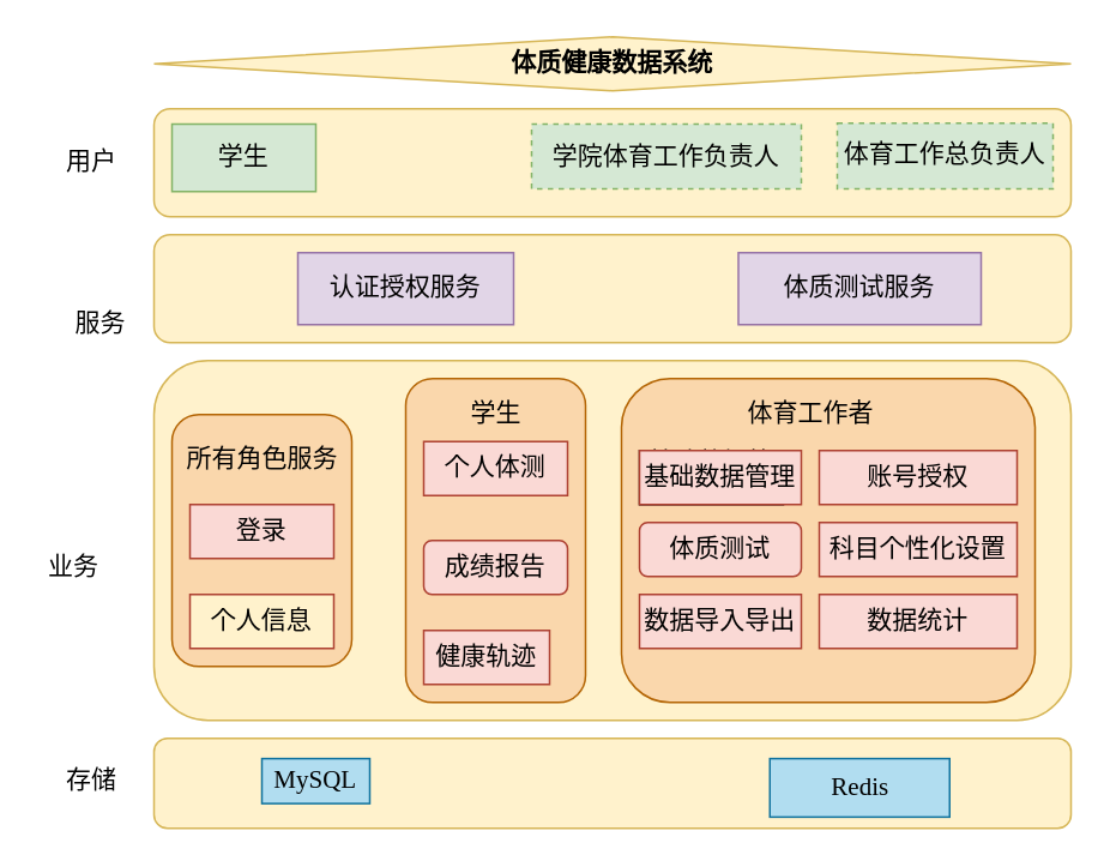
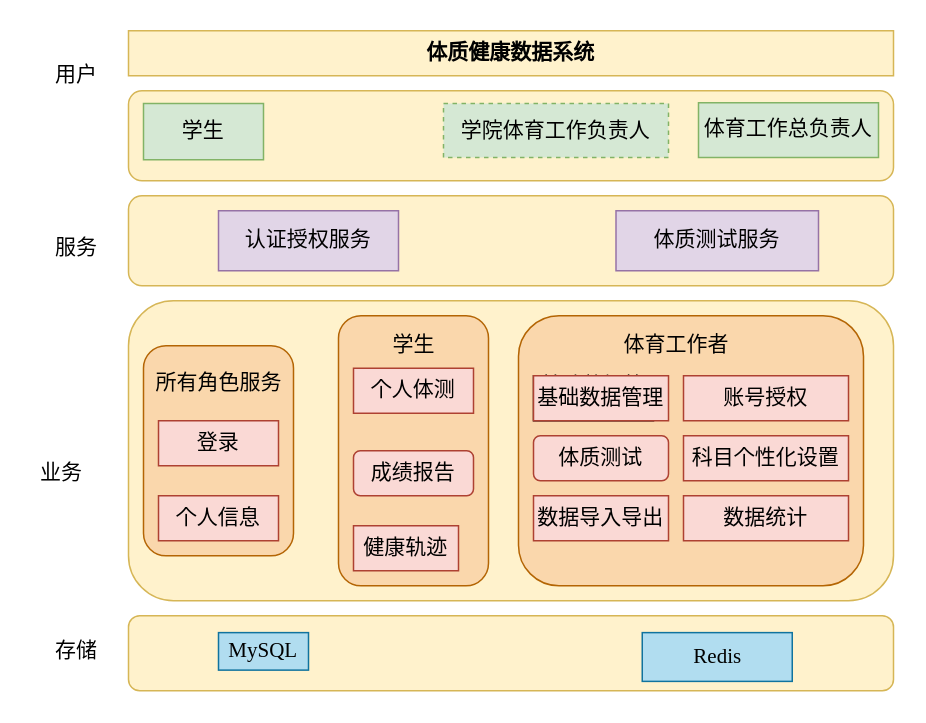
  <mxCell id="0" />
  <mxCell id="1" parent="0" />
  <mxCell id="2" value="" style="rounded=1;whiteSpace=wrap;html=1;fillColor=#fff2cc;strokeColor=#d6b656;fontSize=14;fontStyle=0;fontFamily=宋体;" parent="1" vertex="1"><mxGeometry x="85" y="60" width="510" height="60" as="geometry" /></mxCell>
- <mxCell id="3" value="用户" style="text;html=1;align=center;verticalAlign=middle;resizable=0;points=[];autosize=1;strokeColor=none;fillColor=none;fontSize=14;fontStyle=0;fontFamily=宋体;" parent="1" vertex="1"><mxGeometry x="30" y="79.5" width="40" height="20" as="geometry" /></mxCell>
+ <mxCell id="3" value="用户" style="text;html=1;align=center;verticalAlign=middle;resizable=0;points=[];autosize=1;strokeColor=none;fillColor=none;fontSize=14;fontStyle=0;fontFamily=宋体;" parent="1" vertex="1"><mxGeometry x="30" y="39.5" width="40" height="20" as="geometry" /></mxCell>
  <mxCell id="4" value="学生" style="rounded=0;whiteSpace=wrap;html=1;fillColor=#d5e8d4;strokeColor=#82b366;fontSize=14;fontStyle=0;fontFamily=宋体;" parent="1" vertex="1"><mxGeometry x="95" y="68.5" width="80" height="37.5" as="geometry" /></mxCell>
  <mxCell id="5" value="学院体育工作负责人" style="rounded=0;whiteSpace=wrap;html=1;dashed=1;fillColor=#d5e8d4;strokeColor=#82b366;fontSize=14;fontStyle=0;fontFamily=宋体;" parent="1" vertex="1"><mxGeometry x="295" y="68.5" width="150" height="36" as="geometry" /></mxCell>
- <mxCell id="6" value="体育工作总负责人" style="rounded=0;whiteSpace=wrap;html=1;fillColor=#d5e8d4;strokeColor=#82b366;fontSize=14;fontStyle=0;fontFamily=宋体;dashed=1;" parent="1" vertex="1"><mxGeometry x="465" y="68" width="120" height="36.5" as="geometry" /></mxCell>
+ <mxCell id="6" value="体育工作总负责人" style="rounded=0;whiteSpace=wrap;html=1;fillColor=#d5e8d4;strokeColor=#82b366;fontSize=14;fontStyle=0;fontFamily=宋体;" parent="1" vertex="1"><mxGeometry x="465" y="68" width="120" height="36.5" as="geometry" /></mxCell>
  <mxCell id="7" value="" style="rounded=1;whiteSpace=wrap;html=1;fillColor=#fff2cc;strokeColor=#d6b656;fontSize=14;fontStyle=0;fontFamily=宋体;" parent="1" vertex="1"><mxGeometry x="85" y="130" width="510" height="60" as="geometry" /></mxCell>
- <mxCell id="8" value="认证授权服务" style="rounded=0;whiteSpace=wrap;html=1;fillColor=#e1d5e7;strokeColor=#9673a6;fontSize=14;fontStyle=0;fontFamily=宋体;" parent="1" vertex="1"><mxGeometry x="165" y="140" width="120" height="40" as="geometry" /></mxCell>
+ <mxCell id="8" value="认证授权服务" style="rounded=0;whiteSpace=wrap;html=1;fillColor=#e1d5e7;strokeColor=#9673a6;fontSize=14;fontStyle=0;fontFamily=宋体;" parent="1" vertex="1"><mxGeometry x="145" y="140" width="120" height="40" as="geometry" /></mxCell>
  <mxCell id="9" value="体质测试服务" style="rounded=0;whiteSpace=wrap;html=1;fillColor=#e1d5e7;strokeColor=#9673a6;fontSize=14;fontStyle=0;fontFamily=宋体;" parent="1" vertex="1"><mxGeometry x="410" y="140" width="135" height="40" as="geometry" /></mxCell>
- <mxCell id="10" value="服务" style="text;html=1;align=center;verticalAlign=middle;resizable=0;points=[];autosize=1;strokeColor=none;fillColor=none;fontSize=14;fontStyle=0;fontFamily=宋体;" parent="1" vertex="1"><mxGeometry x="35" y="170" width="40" height="20" as="geometry" /></mxCell>
+ <mxCell id="10" value="服务" style="text;html=1;align=center;verticalAlign=middle;resizable=0;points=[];autosize=1;strokeColor=none;fillColor=none;fontSize=14;fontStyle=0;fontFamily=宋体;" parent="1" vertex="1"><mxGeometry x="30" y="155" width="40" height="20" as="geometry" /></mxCell>
  <mxCell id="11" value="" style="rounded=1;whiteSpace=wrap;html=1;fillColor=#fff2cc;strokeColor=#d6b656;fontSize=14;fontStyle=0;fontFamily=宋体;" parent="1" vertex="1"><mxGeometry x="85" y="200" width="510" height="200" as="geometry" /></mxCell>
  <mxCell id="12" value="业务" style="text;html=1;align=center;verticalAlign=middle;resizable=0;points=[];autosize=1;strokeColor=none;fillColor=none;fontSize=14;fontStyle=0;fontFamily=宋体;" parent="1" vertex="1"><mxGeometry x="20" y="305" width="40" height="20" as="geometry" /></mxCell>
  <mxCell id="13" value="" style="rounded=1;whiteSpace=wrap;html=1;fillColor=#fad7ac;strokeColor=#b46504;fontSize=14;fontStyle=0;fontFamily=宋体;" parent="1" vertex="1"><mxGeometry x="95" y="230" width="100" height="140" as="geometry" /></mxCell>
  <mxCell id="14" value="所有角色服务" style="text;html=1;align=center;verticalAlign=middle;resizable=0;points=[];autosize=1;strokeColor=none;fillColor=none;fontSize=14;fontStyle=0;fontFamily=宋体;" parent="1" vertex="1"><mxGeometry x="95" y="245" width="100" height="20" as="geometry" /></mxCell>
  <mxCell id="15" value="登录" style="rounded=0;whiteSpace=wrap;html=1;fillColor=#fad9d5;strokeColor=#ae4132;fontSize=14;fontStyle=0;fontFamily=宋体;" parent="1" vertex="1"><mxGeometry x="105" y="280" width="80" height="30" as="geometry" /></mxCell>
- <mxCell id="16" value="个人信息" style="rounded=0;whiteSpace=wrap;html=1;fillColor=#fff2cc;strokeColor=#ae4132;fontSize=14;fontStyle=0;fontFamily=宋体;" parent="1" vertex="1"><mxGeometry x="105" y="330" width="80" height="30" as="geometry" /></mxCell>
+ <mxCell id="16" value="个人信息" style="rounded=0;whiteSpace=wrap;html=1;fillColor=#fad9d5;strokeColor=#ae4132;fontSize=14;fontStyle=0;fontFamily=宋体;" parent="1" vertex="1"><mxGeometry x="105" y="330" width="80" height="30" as="geometry" /></mxCell>
  <mxCell id="17" value="" style="rounded=1;whiteSpace=wrap;html=1;fillColor=#fad7ac;strokeColor=#b46504;fontSize=14;fontStyle=0;fontFamily=宋体;" parent="1" vertex="1"><mxGeometry x="225" y="210" width="100" height="180" as="geometry" /></mxCell>
  <mxCell id="18" value="学生" style="text;html=1;align=center;verticalAlign=middle;resizable=0;points=[];autosize=1;fontSize=14;fontStyle=0;fontFamily=宋体;" parent="1" vertex="1"><mxGeometry x="255" y="220" width="40" height="20" as="geometry" /></mxCell>
  <mxCell id="19" value="个人体测" style="rounded=0;whiteSpace=wrap;html=1;fillColor=#fad9d5;strokeColor=#ae4132;fontSize=14;fontStyle=0;fontFamily=宋体;" parent="1" vertex="1"><mxGeometry x="235" y="245" width="80" height="30" as="geometry" /></mxCell>
  <mxCell id="20" value="成绩报告" style="whiteSpace=wrap;html=1;fillColor=#fad9d5;strokeColor=#ae4132;fontSize=14;fontStyle=0;fontFamily=宋体;rounded=1;" parent="1" vertex="1"><mxGeometry x="235" y="300" width="80" height="30" as="geometry" /></mxCell>
  <mxCell id="21" value="" style="rounded=1;whiteSpace=wrap;html=1;fillColor=#fad7ac;strokeColor=#b46504;fontSize=14;fontStyle=0;fontFamily=宋体;" parent="1" vertex="1"><mxGeometry x="345" y="210" width="230" height="180" as="geometry" /></mxCell>
  <mxCell id="22" value="体育工作者" style="text;html=1;align=center;verticalAlign=middle;resizable=0;points=[];autosize=1;strokeColor=none;fillColor=none;fontSize=14;fontStyle=0;fontFamily=宋体;" parent="1" vertex="1"><mxGeometry x="405" y="220" width="90" height="20" as="geometry" /></mxCell>
  <mxCell id="23" value="基础数据管理" style="rounded=0;whiteSpace=wrap;html=1;fontSize=14;fontStyle=0;fontFamily=宋体;" parent="1" vertex="1"><mxGeometry x="355" y="250" width="80" height="30" as="geometry" /></mxCell>
  <mxCell id="24" value="科目个性化设置" style="rounded=0;whiteSpace=wrap;html=1;fillColor=#fad9d5;strokeColor=#ae4132;fontSize=14;fontStyle=0;fontFamily=宋体;" parent="1" vertex="1"><mxGeometry x="455" y="290" width="110" height="30" as="geometry" /></mxCell>
  <mxCell id="25" value="体质测试" style="whiteSpace=wrap;html=1;fillColor=#fad9d5;strokeColor=#ae4132;fontSize=14;fontStyle=0;fontFamily=宋体;rounded=1;" parent="1" vertex="1"><mxGeometry x="355" y="290" width="90" height="30" as="geometry" /></mxCell>
  <mxCell id="26" value="数据导入导出" style="rounded=0;whiteSpace=wrap;html=1;fillColor=#fad9d5;strokeColor=#ae4132;fontSize=14;fontStyle=0;fontFamily=宋体;" parent="1" vertex="1"><mxGeometry x="355" y="330" width="90" height="30" as="geometry" /></mxCell>
  <mxCell id="27" value="数据统计" style="rounded=0;whiteSpace=wrap;html=1;fillColor=#fad9d5;strokeColor=#ae4132;fontSize=14;fontStyle=0;fontFamily=宋体;" parent="1" vertex="1"><mxGeometry x="455" y="330" width="110" height="30" as="geometry" /></mxCell>
  <mxCell id="28" value="健康轨迹" style="rounded=0;whiteSpace=wrap;html=1;fillColor=#fad9d5;strokeColor=#ae4132;fontSize=14;fontStyle=0;fontFamily=宋体;" parent="1" vertex="1"><mxGeometry x="235" y="350" width="70" height="30" as="geometry" /></mxCell>
  <mxCell id="29" value="基础数据管理" style="rounded=0;whiteSpace=wrap;html=1;fillColor=#fad9d5;strokeColor=#ae4132;fontSize=14;fontStyle=0;fontFamily=宋体;" parent="1" vertex="1"><mxGeometry x="355" y="250" width="90" height="30" as="geometry" /></mxCell>
  <mxCell id="30" value="账号授权" style="rounded=0;whiteSpace=wrap;html=1;fillColor=#fad9d5;strokeColor=#ae4132;fontSize=14;fontStyle=0;fontFamily=宋体;" parent="1" vertex="1"><mxGeometry x="455" y="250" width="110" height="30" as="geometry" /></mxCell>
  <mxCell id="31" value="" style="rounded=1;whiteSpace=wrap;html=1;fillColor=#fff2cc;strokeColor=#d6b656;fontSize=14;fontStyle=0;fontFamily=宋体;" parent="1" vertex="1"><mxGeometry x="85" y="410" width="510" height="50" as="geometry" /></mxCell>
  <mxCell id="32" value="存储" style="text;html=1;align=center;verticalAlign=middle;resizable=0;points=[];autosize=1;strokeColor=none;fillColor=none;fontSize=14;fontStyle=0;fontFamily=宋体;" parent="1" vertex="1"><mxGeometry x="30" y="423.75" width="40" height="20" as="geometry" /></mxCell>
  <mxCell id="33" value="MySQL" style="rounded=0;whiteSpace=wrap;html=1;fillColor=#b1ddf0;strokeColor=#10739e;fontSize=14;fontStyle=0;fontFamily=宋体;" parent="1" vertex="1"><mxGeometry x="145" y="421.25" width="60" height="25" as="geometry" /></mxCell>
  <mxCell id="34" value="Redis" style="rounded=0;whiteSpace=wrap;html=1;fillColor=#b1ddf0;strokeColor=#10739e;fontSize=14;fontStyle=0;fontFamily=宋体;" parent="1" vertex="1"><mxGeometry x="427.5" y="421.25" width="100" height="32.5" as="geometry" /></mxCell>
- <mxCell id="35" value="体质健康数据系统" style="rhombus;whiteSpace=wrap;html=1;fillColor=#fff2cc;strokeColor=#d6b656;fontSize=14;fontStyle=1;fontFamily=宋体;" parent="1" vertex="1"><mxGeometry x="85" y="20" width="510" height="30" as="geometry" /></mxCell>
+ <mxCell id="35" value="体质健康数据系统" style="rounded=0;whiteSpace=wrap;html=1;fillColor=#fff2cc;strokeColor=#d6b656;fontSize=14;fontStyle=1;fontFamily=宋体;" parent="1" vertex="1"><mxGeometry x="85" y="20" width="510" height="30" as="geometry" /></mxCell>
